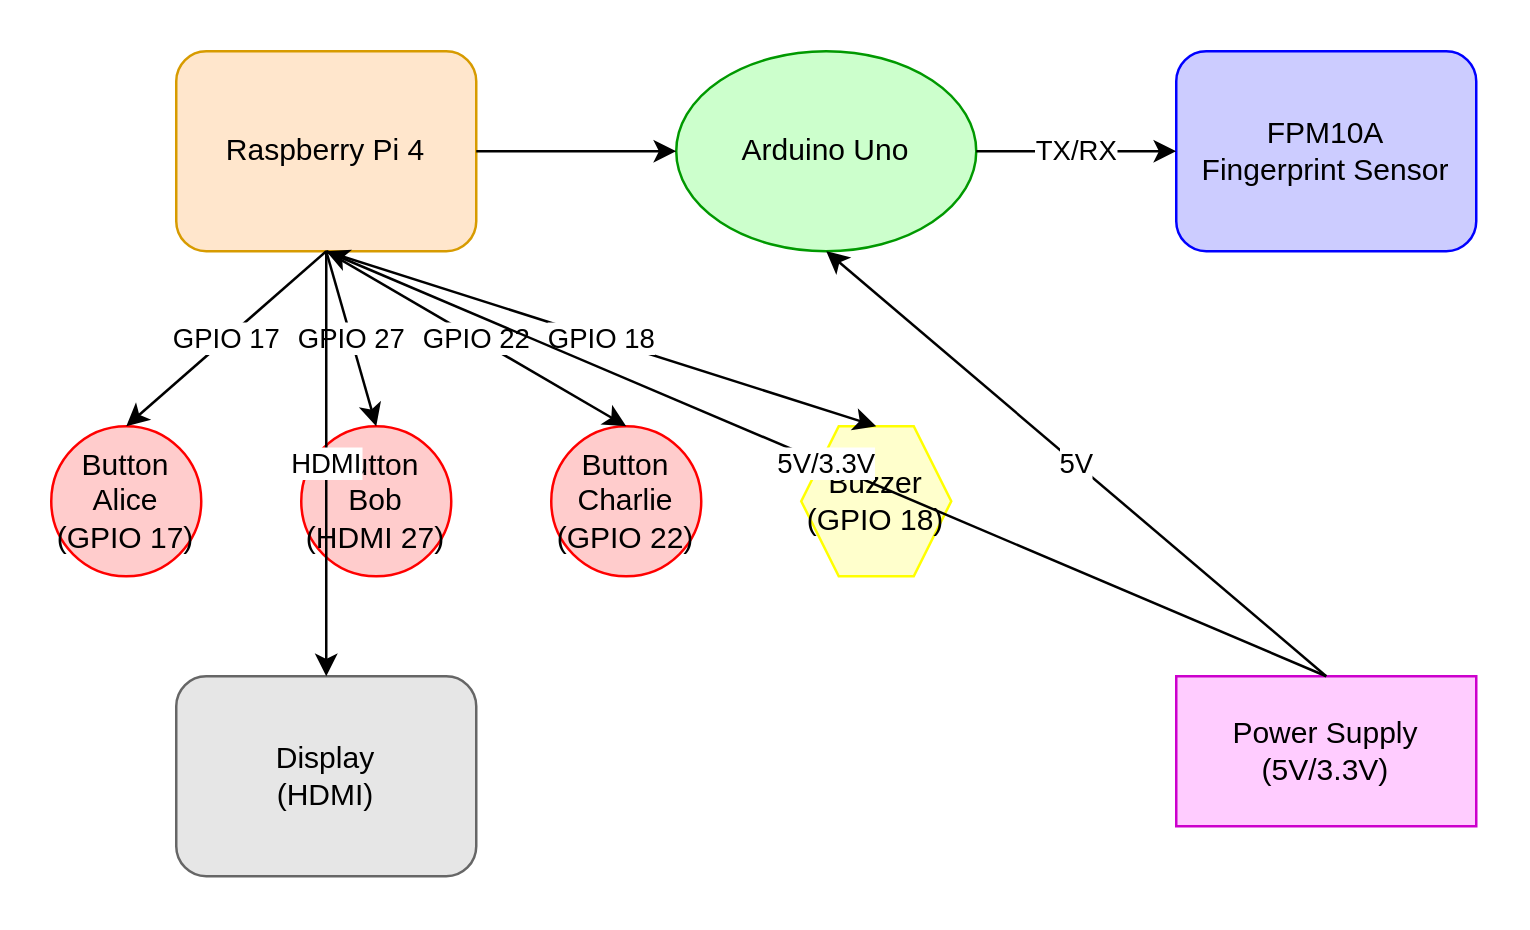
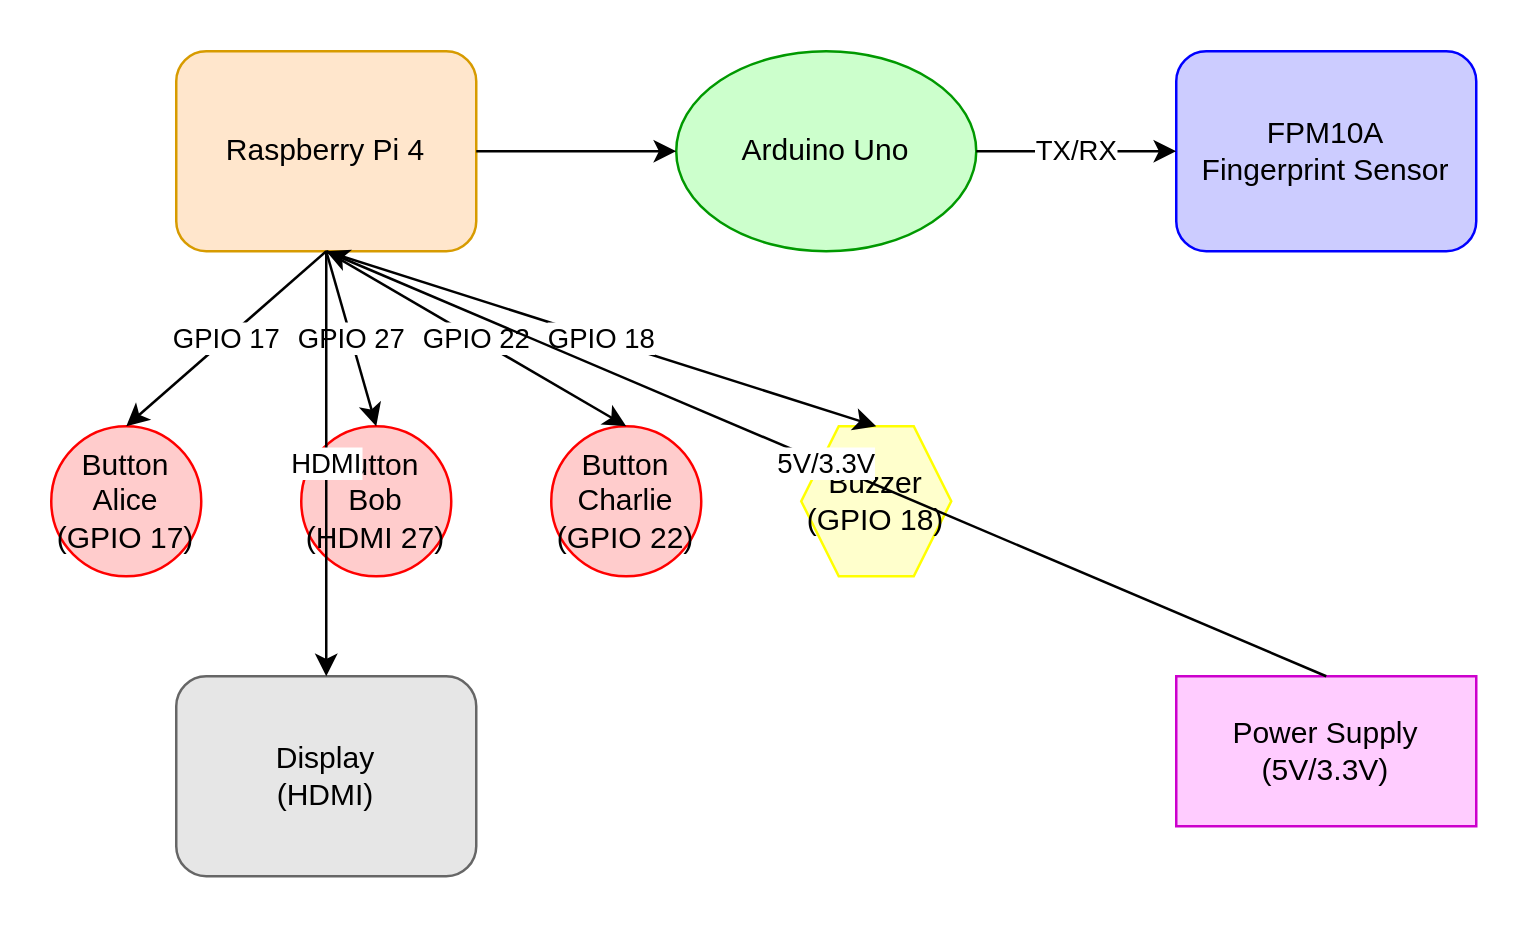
  <mxCell id="0" />
  <mxCell id="1" parent="0" />
  <mxCell id="2" value="Raspberry Pi 4" style="rounded=1;whiteSpace=wrap;html=1;fillColor=#FFE6CC;strokeColor=#D79B00;" parent="1" vertex="1"><mxGeometry x="70" y="20" width="120" height="80" as="geometry" /></mxCell>
  <mxCell id="3" value="Arduino Uno" style="ellipse;whiteSpace=wrap;html=1;fillColor=#CCFFCC;strokeColor=#009900;" parent="1" vertex="1"><mxGeometry x="270" y="20" width="120" height="80" as="geometry" /></mxCell>
  <mxCell id="4" value="FPM10A&#10;Fingerprint Sensor" style="rounded=1;whiteSpace=wrap;html=1;fillColor=#CCCCFF;strokeColor=#0000FF;" parent="1" vertex="1"><mxGeometry x="470" y="20" width="120" height="80" as="geometry" /></mxCell>
  <mxCell id="5" value="Button&#10;Alice&#10;(GPIO 17)" style="ellipse;whiteSpace=wrap;html=1;fillColor=#FFCCCC;strokeColor=#FF0000;" parent="1" vertex="1"><mxGeometry x="20" y="170" width="60" height="60" as="geometry" /></mxCell>
  <mxCell id="6" value="Button&#10;Bob&#10;(HDMI 27)" style="ellipse;whiteSpace=wrap;html=1;fillColor=#FFCCCC;strokeColor=#FF0000;" parent="1" vertex="1"><mxGeometry x="120" y="170" width="60" height="60" as="geometry" /></mxCell>
  <mxCell id="7" value="Button&#10;Charlie&#10;(GPIO 22)" style="ellipse;whiteSpace=wrap;html=1;fillColor=#FFCCCC;strokeColor=#FF0000;" parent="1" vertex="1"><mxGeometry x="220" y="170" width="60" height="60" as="geometry" /></mxCell>
  <mxCell id="8" value="Buzzer&#10;(GPIO 18)" style="shape=hexagon;whiteSpace=wrap;html=1;fillColor=#FFFFCC;strokeColor=#FFFF00;" parent="1" vertex="1"><mxGeometry x="320" y="170" width="60" height="60" as="geometry" /></mxCell>
  <mxCell id="9" value="Display&#10;(HDMI)" style="rounded=1;whiteSpace=wrap;html=1;fillColor=#E6E6E6;strokeColor=#666666;" parent="1" vertex="1"><mxGeometry x="70" y="270" width="120" height="80" as="geometry" /></mxCell>
  <mxCell id="10" value="Power Supply&#10;(5V/3.3V)" style="shape=rectangle;whiteSpace=wrap;html=1;fillColor=#FFCCFF;strokeColor=#CC00CC;" parent="1" vertex="1"><mxGeometry x="470" y="270" width="120" height="60" as="geometry" /></mxCell>
  <mxCell id="11" value="" style="endArrow=classic;html=1;exitX=1;exitY=0.5;entryX=0;entryY=0.5;" parent="1" source="2" target="3" edge="1"><mxGeometry width="50" height="50" relative="1" as="geometry"><mxPoint x="-50" y="-90" as="sourcePoint" /><mxPoint x="0" y="-90" as="targetPoint" /></mxGeometry></mxCell>
  <mxCell id="12" value="TX/RX" style="endArrow=classic;html=1;exitX=1;exitY=0.5;entryX=0;entryY=0.5;" parent="1" source="3" target="4" edge="1"><mxGeometry width="50" height="50" relative="1" as="geometry"><mxPoint x="-50" y="-90" as="sourcePoint" /><mxPoint x="0" y="-90" as="targetPoint" /></mxGeometry></mxCell>
  <mxCell id="13" value="GPIO 17" style="endArrow=classic;html=1;exitX=0.5;exitY=1;entryX=0.5;entryY=0;" parent="1" source="2" target="5" edge="1"><mxGeometry width="50" height="50" relative="1" as="geometry" /></mxCell>
  <mxCell id="14" value="GPIO 27" style="endArrow=classic;html=1;exitX=0.5;exitY=1;entryX=0.5;entryY=0;" parent="1" source="2" target="6" edge="1"><mxGeometry width="50" height="50" relative="1" as="geometry" /></mxCell>
  <mxCell id="15" value="GPIO 22" style="endArrow=classic;html=1;exitX=0.5;exitY=1;entryX=0.5;entryY=0;" parent="1" source="2" target="7" edge="1"><mxGeometry width="50" height="50" relative="1" as="geometry" /></mxCell>
  <mxCell id="16" value="GPIO 18" style="endArrow=classic;html=1;exitX=0.5;exitY=1;entryX=0.5;entryY=0;" parent="1" source="2" target="8" edge="1"><mxGeometry width="50" height="50" relative="1" as="geometry" /></mxCell>
  <mxCell id="17" value="HDMI" style="endArrow=classic;html=1;exitX=0.5;exitY=1;entryX=0.5;entryY=0;" parent="1" source="2" target="9" edge="1"><mxGeometry width="50" height="50" relative="1" as="geometry" /></mxCell>
  <mxCell id="18" value="5V/3.3V" style="endArrow=classic;html=1;exitX=0.5;exitY=0;entryX=0.5;entryY=1;" parent="1" source="10" target="2" edge="1"><mxGeometry width="50" height="50" relative="1" as="geometry" /></mxCell>
- <mxCell id="19" value="5V" style="endArrow=classic;html=1;exitX=0.5;exitY=0;entryX=0.5;entryY=1;" parent="1" source="10" target="3" edge="1"><mxGeometry width="50" height="50" relative="1" as="geometry" /></mxCell>
